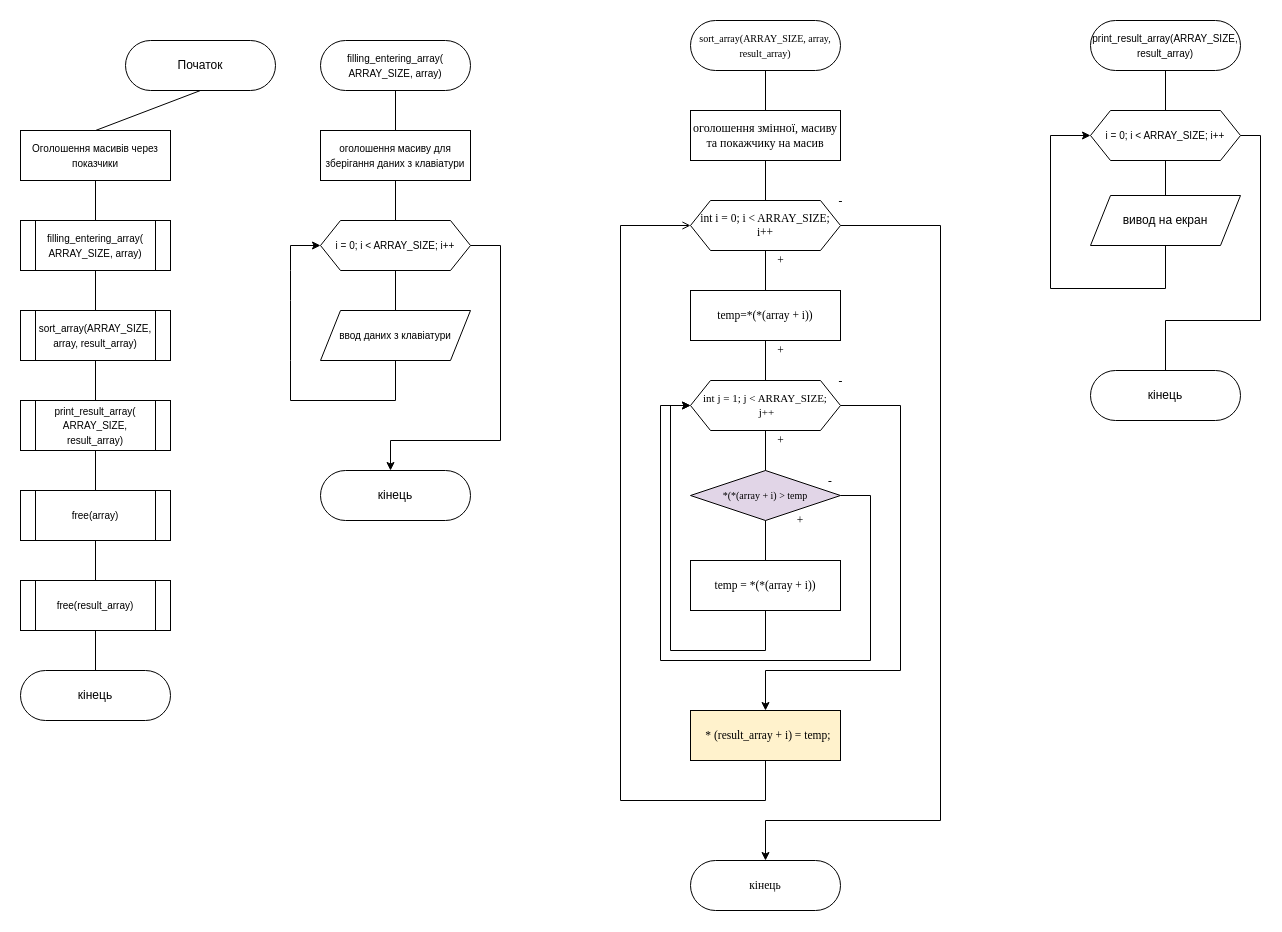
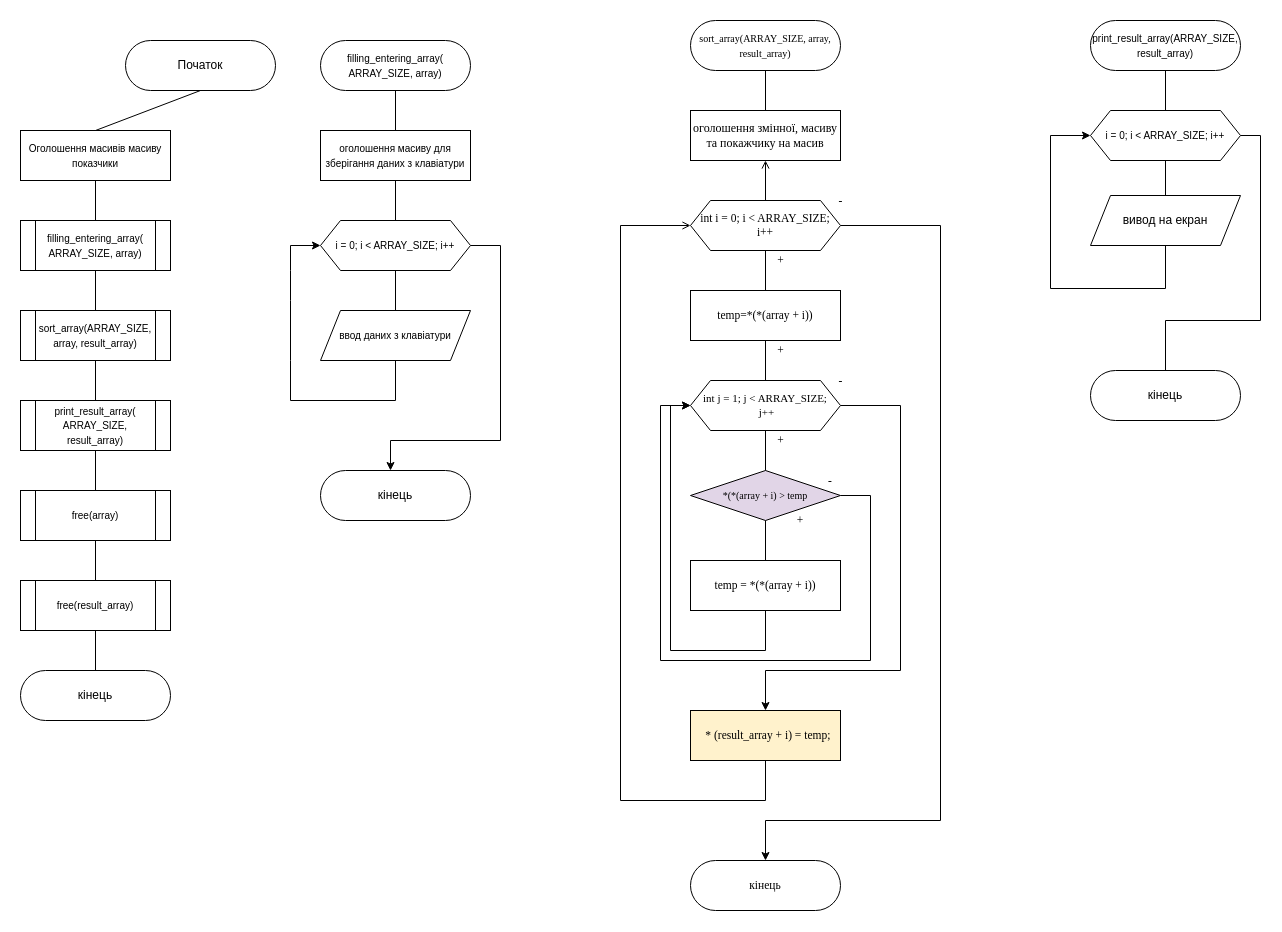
  <mxCell id="0" />
  <mxCell id="1" parent="0" />
  <mxCell id="2" value="Початок" style="rounded=1;whiteSpace=wrap;html=1;arcSize=50;" vertex="1" parent="1"><mxGeometry x="125" y="40" width="150" height="50" as="geometry" /></mxCell>
  <mxCell id="3" value="" style="endArrow=none;html=1;entryX=0.5;entryY=1;entryDx=0;entryDy=0;" edge="1" parent="1" target="2"><mxGeometry width="50" height="50" relative="1" as="geometry"><mxPoint x="95" y="130" as="sourcePoint" /><mxPoint x="490" y="220" as="targetPoint" /></mxGeometry></mxCell>
- <mxCell id="4" value="&lt;font style=&quot;font-size: 10px&quot;&gt;Оголошення масивів через показчики&lt;/font&gt;" style="rounded=0;whiteSpace=wrap;html=1;" vertex="1" parent="1"><mxGeometry x="20" y="130" width="150" height="50" as="geometry" /></mxCell>
+ <mxCell id="4" value="&lt;font style=&quot;font-size: 10px&quot;&gt;Оголошення масивів масиву показчики&lt;/font&gt;" style="rounded=0;whiteSpace=wrap;html=1;" vertex="1" parent="1"><mxGeometry x="20" y="130" width="150" height="50" as="geometry" /></mxCell>
  <mxCell id="5" value="" style="endArrow=none;html=1;entryX=0.5;entryY=1;entryDx=0;entryDy=0;" edge="1" parent="1" target="4"><mxGeometry width="50" height="50" relative="1" as="geometry"><mxPoint x="95" y="220" as="sourcePoint" /><mxPoint x="260" y="160" as="targetPoint" /></mxGeometry></mxCell>
  <mxCell id="6" value="&lt;font style=&quot;font-size: 10px&quot;&gt;filling_entering_array(&lt;br&gt;ARRAY_SIZE, array)&lt;br&gt;&lt;/font&gt;" style="shape=process;whiteSpace=wrap;html=1;backgroundOutline=1;" vertex="1" parent="1"><mxGeometry x="20" y="220" width="150" height="50" as="geometry" /></mxCell>
  <mxCell id="7" value="&lt;font size=&quot;1&quot;&gt;sort_array(ARRAY_SIZE,&lt;br&gt;array, result_array)&lt;br&gt;&lt;/font&gt;" style="shape=process;whiteSpace=wrap;html=1;backgroundOutline=1;" vertex="1" parent="1"><mxGeometry x="20" y="310" width="150" height="50" as="geometry" /></mxCell>
  <mxCell id="8" value="" style="endArrow=none;html=1;entryX=0.5;entryY=1;entryDx=0;entryDy=0;exitX=0.5;exitY=0;exitDx=0;exitDy=0;" edge="1" parent="1" source="7" target="6"><mxGeometry width="50" height="50" relative="1" as="geometry"><mxPoint x="170" y="310" as="sourcePoint" /><mxPoint x="80" y="280" as="targetPoint" /></mxGeometry></mxCell>
  <mxCell id="9" value="" style="endArrow=none;html=1;entryX=0.5;entryY=1;entryDx=0;entryDy=0;" edge="1" parent="1" target="7"><mxGeometry width="50" height="50" relative="1" as="geometry"><mxPoint x="95" y="400" as="sourcePoint" /><mxPoint x="220" y="370" as="targetPoint" /></mxGeometry></mxCell>
  <mxCell id="10" value="&lt;font size=&quot;1&quot;&gt;print_result_array(&lt;br&gt;ARRAY_SIZE, result_array)&lt;br&gt;&lt;/font&gt;" style="shape=process;whiteSpace=wrap;html=1;backgroundOutline=1;" vertex="1" parent="1"><mxGeometry x="20" y="400" width="150" height="50" as="geometry" /></mxCell>
  <mxCell id="11" value="" style="endArrow=none;html=1;entryX=0.5;entryY=1;entryDx=0;entryDy=0;" edge="1" parent="1" target="10"><mxGeometry width="50" height="50" relative="1" as="geometry"><mxPoint x="95" y="490" as="sourcePoint" /><mxPoint x="220" y="440" as="targetPoint" /></mxGeometry></mxCell>
  <mxCell id="12" value="&lt;font size=&quot;1&quot;&gt;free(array)&lt;/font&gt;" style="shape=process;whiteSpace=wrap;html=1;backgroundOutline=1;" vertex="1" parent="1"><mxGeometry x="20" y="490" width="150" height="50" as="geometry" /></mxCell>
  <mxCell id="13" value="" style="endArrow=none;html=1;entryX=0.5;entryY=1;entryDx=0;entryDy=0;" edge="1" parent="1" target="12"><mxGeometry width="50" height="50" relative="1" as="geometry"><mxPoint x="95" y="580" as="sourcePoint" /><mxPoint x="220" y="520" as="targetPoint" /></mxGeometry></mxCell>
  <mxCell id="14" value="&lt;font size=&quot;1&quot;&gt;free(result_array)&lt;/font&gt;" style="shape=process;whiteSpace=wrap;html=1;backgroundOutline=1;" vertex="1" parent="1"><mxGeometry x="20" y="580" width="150" height="50" as="geometry" /></mxCell>
  <mxCell id="15" value="" style="endArrow=none;html=1;exitX=0.5;exitY=1;exitDx=0;exitDy=0;" edge="1" parent="1" source="14"><mxGeometry width="50" height="50" relative="1" as="geometry"><mxPoint x="170" y="570" as="sourcePoint" /><mxPoint x="95" y="670" as="targetPoint" /></mxGeometry></mxCell>
  <mxCell id="16" value="кінець" style="rounded=1;whiteSpace=wrap;html=1;arcSize=50;" vertex="1" parent="1"><mxGeometry x="20" y="670" width="150" height="50" as="geometry" /></mxCell>
  <mxCell id="17" value="&lt;font size=&quot;1&quot;&gt;filling_entering_array(&lt;br&gt;ARRAY_SIZE, array)&lt;br&gt;&lt;/font&gt;" style="rounded=1;whiteSpace=wrap;html=1;arcSize=50;" vertex="1" parent="1"><mxGeometry x="320" y="40" width="150" height="50" as="geometry" /></mxCell>
  <mxCell id="18" value="" style="endArrow=none;html=1;entryX=0.5;entryY=1;entryDx=0;entryDy=0;" edge="1" parent="1" target="17"><mxGeometry width="50" height="50" relative="1" as="geometry"><mxPoint x="395" y="130" as="sourcePoint" /><mxPoint x="490" y="130" as="targetPoint" /></mxGeometry></mxCell>
  <mxCell id="19" value="&lt;font style=&quot;font-size: 10px&quot;&gt;оголошення масиву для зберігання даних з клавіатури&lt;/font&gt;" style="rounded=0;whiteSpace=wrap;html=1;" vertex="1" parent="1"><mxGeometry x="320" y="130" width="150" height="50" as="geometry" /></mxCell>
  <mxCell id="20" value="" style="endArrow=none;html=1;entryX=0.5;entryY=1;entryDx=0;entryDy=0;" edge="1" parent="1" target="19"><mxGeometry width="50" height="50" relative="1" as="geometry"><mxPoint x="395" y="220" as="sourcePoint" /><mxPoint x="430" y="170" as="targetPoint" /></mxGeometry></mxCell>
  <mxCell id="21" style="edgeStyle=orthogonalEdgeStyle;rounded=0;orthogonalLoop=1;jettySize=auto;html=1;exitX=1;exitY=0.5;exitDx=0;exitDy=0;endArrow=classic;endFill=1;" edge="1" parent="1" source="22" target="26"><mxGeometry relative="1" as="geometry"><mxPoint x="390" y="480" as="targetPoint" /><Array as="points"><mxPoint x="500" y="245" /><mxPoint x="500" y="440" /><mxPoint x="390" y="440" /></Array></mxGeometry></mxCell>
  <mxCell id="22" value="&lt;font style=&quot;font-size: 10px&quot;&gt;i = 0; i &amp;lt; ARRAY_SIZE; i++&lt;/font&gt;" style="shape=hexagon;perimeter=hexagonPerimeter2;whiteSpace=wrap;html=1;fixedSize=1;" vertex="1" parent="1"><mxGeometry x="320" y="220" width="150" height="50" as="geometry" /></mxCell>
  <mxCell id="23" value="" style="endArrow=none;html=1;entryX=0.5;entryY=1;entryDx=0;entryDy=0;" edge="1" parent="1" target="22"><mxGeometry width="50" height="50" relative="1" as="geometry"><mxPoint x="395" y="310" as="sourcePoint" /><mxPoint x="430" y="350" as="targetPoint" /></mxGeometry></mxCell>
  <mxCell id="24" value="&lt;font style=&quot;font-size: 10px&quot;&gt;ввод даних з клавіатури&lt;/font&gt;" style="shape=parallelogram;perimeter=parallelogramPerimeter;whiteSpace=wrap;html=1;fixedSize=1;" vertex="1" parent="1"><mxGeometry x="320" y="310" width="150" height="50" as="geometry" /></mxCell>
  <mxCell id="25" value="" style="endArrow=classic;html=1;endFill=1;exitX=0.5;exitY=1;exitDx=0;exitDy=0;rounded=0;entryX=0;entryY=0.5;entryDx=0;entryDy=0;" edge="1" parent="1" source="24" target="22"><mxGeometry width="50" height="50" relative="1" as="geometry"><mxPoint x="395" y="400" as="sourcePoint" /><mxPoint x="280" y="250" as="targetPoint" /><Array as="points"><mxPoint x="395" y="400" /><mxPoint x="290" y="400" /><mxPoint x="290" y="360" /><mxPoint x="290" y="300" /><mxPoint x="290" y="270" /><mxPoint x="290" y="245" /></Array></mxGeometry></mxCell>
  <mxCell id="26" value="кінець" style="rounded=1;whiteSpace=wrap;html=1;arcSize=50;" vertex="1" parent="1"><mxGeometry x="320" y="470" width="150" height="50" as="geometry" /></mxCell>
  <mxCell id="27" value="&lt;font style=&quot;font-size: 10px&quot;&gt;sort_array(ARRAY_SIZE, array,&lt;br&gt;result_array)&lt;br&gt;&lt;/font&gt;" style="rounded=1;whiteSpace=wrap;html=1;arcSize=50;fontFamily=Times New Roman;" vertex="1" parent="1"><mxGeometry x="690" y="20" width="150" height="50" as="geometry" /></mxCell>
  <mxCell id="28" value="" style="endArrow=none;html=1;entryX=0.5;entryY=1;entryDx=0;entryDy=0;" edge="1" parent="1" target="27"><mxGeometry width="50" height="50" relative="1" as="geometry"><mxPoint x="765" y="110" as="sourcePoint" /><mxPoint x="930" y="100" as="targetPoint" /></mxGeometry></mxCell>
  <mxCell id="29" value="оголошення змінної, масиву та покажчику на масив" style="rounded=0;whiteSpace=wrap;html=1;fontFamily=Times New Roman;" vertex="1" parent="1"><mxGeometry x="690" y="110" width="150" height="50" as="geometry" /></mxCell>
  <mxCell id="30" style="edgeStyle=orthogonalEdgeStyle;rounded=0;orthogonalLoop=1;jettySize=auto;html=1;exitX=1;exitY=0.5;exitDx=0;exitDy=0;fontFamily=Times New Roman;fontSize=11.5;entryX=0.5;entryY=0;entryDx=0;entryDy=0;" edge="1" parent="1" source="31"><mxGeometry relative="1" as="geometry"><mxPoint x="765" y="860" as="targetPoint" /><Array as="points"><mxPoint x="940" y="225" /><mxPoint x="940" y="820" /><mxPoint x="765" y="820" /></Array></mxGeometry></mxCell>
  <mxCell id="31" value="int i = 0; i &amp;lt; ARRAY_SIZE;&lt;br style=&quot;font-size: 11.5px;&quot;&gt;i++" style="shape=hexagon;perimeter=hexagonPerimeter2;whiteSpace=wrap;html=1;fixedSize=1;fontFamily=Times New Roman;fontSize=11.5;" vertex="1" parent="1"><mxGeometry x="690" y="200" width="150" height="50" as="geometry" /></mxCell>
- <mxCell id="32" value="" style="endArrow=none;html=1;fontFamily=Times New Roman;entryX=0.5;entryY=1;entryDx=0;entryDy=0;exitX=0.5;exitY=0;exitDx=0;exitDy=0;" edge="1" parent="1" source="31" target="29"><mxGeometry width="50" height="50" relative="1" as="geometry"><mxPoint x="830" y="230" as="sourcePoint" /><mxPoint x="880" y="180" as="targetPoint" /></mxGeometry></mxCell>
+ <mxCell id="32" value="" style="endArrow=open;html=1;fontFamily=Times New Roman;entryX=0.5;entryY=1;entryDx=0;entryDy=0;exitX=0.5;exitY=0;exitDx=0;exitDy=0;" edge="1" parent="1" source="31" target="29"><mxGeometry width="50" height="50" relative="1" as="geometry"><mxPoint x="830" y="230" as="sourcePoint" /><mxPoint x="880" y="180" as="targetPoint" /></mxGeometry></mxCell>
  <mxCell id="33" value="" style="endArrow=none;html=1;fontFamily=Times New Roman;fontSize=11.5;entryX=0.5;entryY=1;entryDx=0;entryDy=0;" edge="1" parent="1" target="31"><mxGeometry width="50" height="50" relative="1" as="geometry"><mxPoint x="765" y="290" as="sourcePoint" /><mxPoint x="880" y="260" as="targetPoint" /></mxGeometry></mxCell>
  <mxCell id="34" value="temp=*(*(array + i))" style="rounded=0;whiteSpace=wrap;html=1;fontFamily=Times New Roman;fontSize=11.5;" vertex="1" parent="1"><mxGeometry x="690" y="290" width="150" height="50" as="geometry" /></mxCell>
  <mxCell id="35" value="" style="endArrow=none;html=1;fontFamily=Times New Roman;fontSize=11.5;entryX=0.5;entryY=1;entryDx=0;entryDy=0;" edge="1" parent="1" target="34"><mxGeometry width="50" height="50" relative="1" as="geometry"><mxPoint x="765" y="380" as="sourcePoint" /><mxPoint x="880" y="340" as="targetPoint" /></mxGeometry></mxCell>
  <mxCell id="36" style="edgeStyle=orthogonalEdgeStyle;rounded=0;orthogonalLoop=1;jettySize=auto;html=1;exitX=1;exitY=0.5;exitDx=0;exitDy=0;fontFamily=Times New Roman;fontSize=11.5;" edge="1" parent="1" source="37"><mxGeometry relative="1" as="geometry"><mxPoint x="765" y="710" as="targetPoint" /><Array as="points"><mxPoint x="900" y="405" /><mxPoint x="900" y="670" /><mxPoint x="765" y="670" /></Array></mxGeometry></mxCell>
  <mxCell id="37" value="&lt;font style=&quot;font-size: 11px&quot;&gt;int j = 1; j &amp;lt; ARRAY_SIZE;&lt;br&gt;&amp;nbsp;j++&lt;/font&gt;" style="shape=hexagon;perimeter=hexagonPerimeter2;whiteSpace=wrap;html=1;fixedSize=1;fontFamily=Times New Roman;fontSize=11.5;" vertex="1" parent="1"><mxGeometry x="690" y="380" width="150" height="50" as="geometry" /></mxCell>
  <mxCell id="38" style="edgeStyle=orthogonalEdgeStyle;rounded=0;orthogonalLoop=1;jettySize=auto;html=1;exitX=1;exitY=0.5;exitDx=0;exitDy=0;fontFamily=Times New Roman;fontSize=11.5;entryX=0;entryY=0.5;entryDx=0;entryDy=0;" edge="1" parent="1" source="39" target="37"><mxGeometry relative="1" as="geometry"><mxPoint x="610" y="400" as="targetPoint" /><Array as="points"><mxPoint x="870" y="495" /><mxPoint x="870" y="660" /><mxPoint x="660" y="660" /><mxPoint x="660" y="405" /></Array></mxGeometry></mxCell>
  <mxCell id="39" value="&lt;font style=&quot;font-size: 10px&quot;&gt;*(*(array + i) &amp;gt; temp&lt;/font&gt;" style="rhombus;whiteSpace=wrap;html=1;fontFamily=Times New Roman;fontSize=11.5;fillColor=#e1d5e7;" vertex="1" parent="1"><mxGeometry x="690" y="470" width="150" height="50" as="geometry" /></mxCell>
  <mxCell id="40" value="" style="endArrow=none;html=1;fontFamily=Times New Roman;fontSize=11.5;entryX=0.5;entryY=1;entryDx=0;entryDy=0;exitX=0.5;exitY=0;exitDx=0;exitDy=0;" edge="1" parent="1" source="39" target="37"><mxGeometry width="50" height="50" relative="1" as="geometry"><mxPoint x="830" y="470" as="sourcePoint" /><mxPoint x="880" y="420" as="targetPoint" /></mxGeometry></mxCell>
  <mxCell id="41" value="" style="endArrow=none;html=1;fontFamily=Times New Roman;fontSize=11.5;entryX=0.5;entryY=1;entryDx=0;entryDy=0;" edge="1" parent="1" target="39"><mxGeometry width="50" height="50" relative="1" as="geometry"><mxPoint x="765" y="560" as="sourcePoint" /><mxPoint x="880" y="500" as="targetPoint" /></mxGeometry></mxCell>
  <mxCell id="42" style="edgeStyle=orthogonalEdgeStyle;rounded=0;orthogonalLoop=1;jettySize=auto;html=1;exitX=0.5;exitY=1;exitDx=0;exitDy=0;fontFamily=Times New Roman;fontSize=11.5;entryX=0;entryY=0.5;entryDx=0;entryDy=0;" edge="1" parent="1" source="43" target="37"><mxGeometry relative="1" as="geometry"><mxPoint x="670" y="400" as="targetPoint" /><Array as="points"><mxPoint x="765" y="650" /><mxPoint x="670" y="650" /><mxPoint x="670" y="405" /></Array></mxGeometry></mxCell>
  <mxCell id="43" value="temp = *(*(array + i))" style="rounded=0;whiteSpace=wrap;html=1;fontFamily=Times New Roman;fontSize=11.5;" vertex="1" parent="1"><mxGeometry x="690" y="560" width="150" height="50" as="geometry" /></mxCell>
  <mxCell id="44" style="edgeStyle=orthogonalEdgeStyle;rounded=0;orthogonalLoop=1;jettySize=auto;html=1;fontFamily=Times New Roman;fontSize=11.5;entryX=0;entryY=0.5;entryDx=0;entryDy=0;endArrow=open;" edge="1" parent="1" source="45" target="31"><mxGeometry relative="1" as="geometry"><mxPoint x="560" y="230" as="targetPoint" /><Array as="points"><mxPoint x="765" y="800" /><mxPoint x="620" y="800" /><mxPoint x="620" y="225" /></Array></mxGeometry></mxCell>
  <mxCell id="45" value="&amp;nbsp; * (result_array + i) = temp;" style="rounded=0;whiteSpace=wrap;html=1;fontFamily=Times New Roman;fontSize=11.5;fillColor=#fff2cc;" vertex="1" parent="1"><mxGeometry x="690" y="710" width="150" height="50" as="geometry" /></mxCell>
  <mxCell id="46" value="+" style="text;html=1;strokeColor=none;fillColor=none;align=center;verticalAlign=middle;whiteSpace=wrap;rounded=0;fontFamily=Times New Roman;fontSize=11.5;" vertex="1" parent="1"><mxGeometry x="780" y="510" width="40" height="20" as="geometry" /></mxCell>
  <mxCell id="47" value="-" style="text;html=1;strokeColor=none;fillColor=none;align=center;verticalAlign=middle;whiteSpace=wrap;rounded=0;fontFamily=Times New Roman;fontSize=11.5;" vertex="1" parent="1"><mxGeometry x="810" y="470" width="40" height="20" as="geometry" /></mxCell>
  <mxCell id="48" value="-" style="text;html=1;align=center;verticalAlign=middle;resizable=0;points=[];autosize=1;fontSize=11.5;fontFamily=Times New Roman;" vertex="1" parent="1"><mxGeometry x="830" y="370" width="20" height="20" as="geometry" /></mxCell>
  <mxCell id="49" value="-" style="text;html=1;align=center;verticalAlign=middle;resizable=0;points=[];autosize=1;fontSize=11.5;fontFamily=Times New Roman;" vertex="1" parent="1"><mxGeometry x="830" y="190" width="20" height="20" as="geometry" /></mxCell>
  <mxCell id="50" value="+" style="text;html=1;align=center;verticalAlign=middle;resizable=0;points=[];autosize=1;fontSize=11.5;fontFamily=Times New Roman;" vertex="1" parent="1"><mxGeometry x="770" y="250" width="20" height="20" as="geometry" /></mxCell>
  <mxCell id="51" value="+" style="text;html=1;align=center;verticalAlign=middle;resizable=0;points=[];autosize=1;fontSize=11.5;fontFamily=Times New Roman;" vertex="1" parent="1"><mxGeometry x="770" y="340" width="20" height="20" as="geometry" /></mxCell>
  <mxCell id="52" value="+" style="text;html=1;align=center;verticalAlign=middle;resizable=0;points=[];autosize=1;fontSize=11.5;fontFamily=Times New Roman;" vertex="1" parent="1"><mxGeometry x="770" y="430" width="20" height="20" as="geometry" /></mxCell>
  <mxCell id="53" value="кінець" style="rounded=1;whiteSpace=wrap;html=1;fontFamily=Times New Roman;fontSize=11.5;arcSize=50;" vertex="1" parent="1"><mxGeometry x="690" y="860" width="150" height="50" as="geometry" /></mxCell>
  <mxCell id="54" value="&lt;font size=&quot;1&quot;&gt;print_result_array(ARRAY_SIZE,&lt;br&gt;result_array)&lt;br&gt;&lt;/font&gt;" style="rounded=1;whiteSpace=wrap;html=1;arcSize=50;" vertex="1" parent="1"><mxGeometry x="1090" y="20" width="150" height="50" as="geometry" /></mxCell>
  <mxCell id="55" value="" style="endArrow=none;html=1;entryX=0.5;entryY=1;entryDx=0;entryDy=0;" edge="1" parent="1" target="54"><mxGeometry width="50" height="50" relative="1" as="geometry"><mxPoint x="1165" y="110" as="sourcePoint" /><mxPoint x="1180" y="60" as="targetPoint" /></mxGeometry></mxCell>
  <mxCell id="56" style="edgeStyle=orthogonalEdgeStyle;rounded=0;orthogonalLoop=1;jettySize=auto;html=1;exitX=1;exitY=0.5;exitDx=0;exitDy=0;endArrow=none;endFill=0;" edge="1" parent="1" source="57"><mxGeometry relative="1" as="geometry"><mxPoint x="1165" y="370" as="targetPoint" /><Array as="points"><mxPoint x="1260" y="135" /><mxPoint x="1260" y="320" /><mxPoint x="1165" y="320" /></Array></mxGeometry></mxCell>
  <mxCell id="57" value="&lt;font size=&quot;1&quot;&gt;i = 0; i &amp;lt; ARRAY_SIZE; i++&lt;/font&gt;" style="shape=hexagon;perimeter=hexagonPerimeter2;whiteSpace=wrap;html=1;fixedSize=1;" vertex="1" parent="1"><mxGeometry x="1090" y="110" width="150" height="50" as="geometry" /></mxCell>
  <mxCell id="58" value="" style="endArrow=none;html=1;entryX=0.5;entryY=1;entryDx=0;entryDy=0;" edge="1" parent="1" target="57"><mxGeometry width="50" height="50" relative="1" as="geometry"><mxPoint x="1165" y="200" as="sourcePoint" /><mxPoint x="1200" y="140" as="targetPoint" /></mxGeometry></mxCell>
  <mxCell id="59" style="edgeStyle=orthogonalEdgeStyle;rounded=0;orthogonalLoop=1;jettySize=auto;html=1;endArrow=classic;endFill=1;entryX=0;entryY=0.5;entryDx=0;entryDy=0;" edge="1" parent="1" source="60" target="57"><mxGeometry relative="1" as="geometry"><mxPoint x="1050" y="130" as="targetPoint" /><Array as="points"><mxPoint x="1165" y="288" /><mxPoint x="1050" y="288" /><mxPoint x="1050" y="135" /></Array></mxGeometry></mxCell>
  <mxCell id="60" value="вивод на екран" style="shape=parallelogram;perimeter=parallelogramPerimeter;whiteSpace=wrap;html=1;fixedSize=1;" vertex="1" parent="1"><mxGeometry x="1090" y="195" width="150" height="50" as="geometry" /></mxCell>
  <mxCell id="61" value="кінець" style="rounded=1;whiteSpace=wrap;html=1;arcSize=50;" vertex="1" parent="1"><mxGeometry x="1090" y="370" width="150" height="50" as="geometry" /></mxCell>
